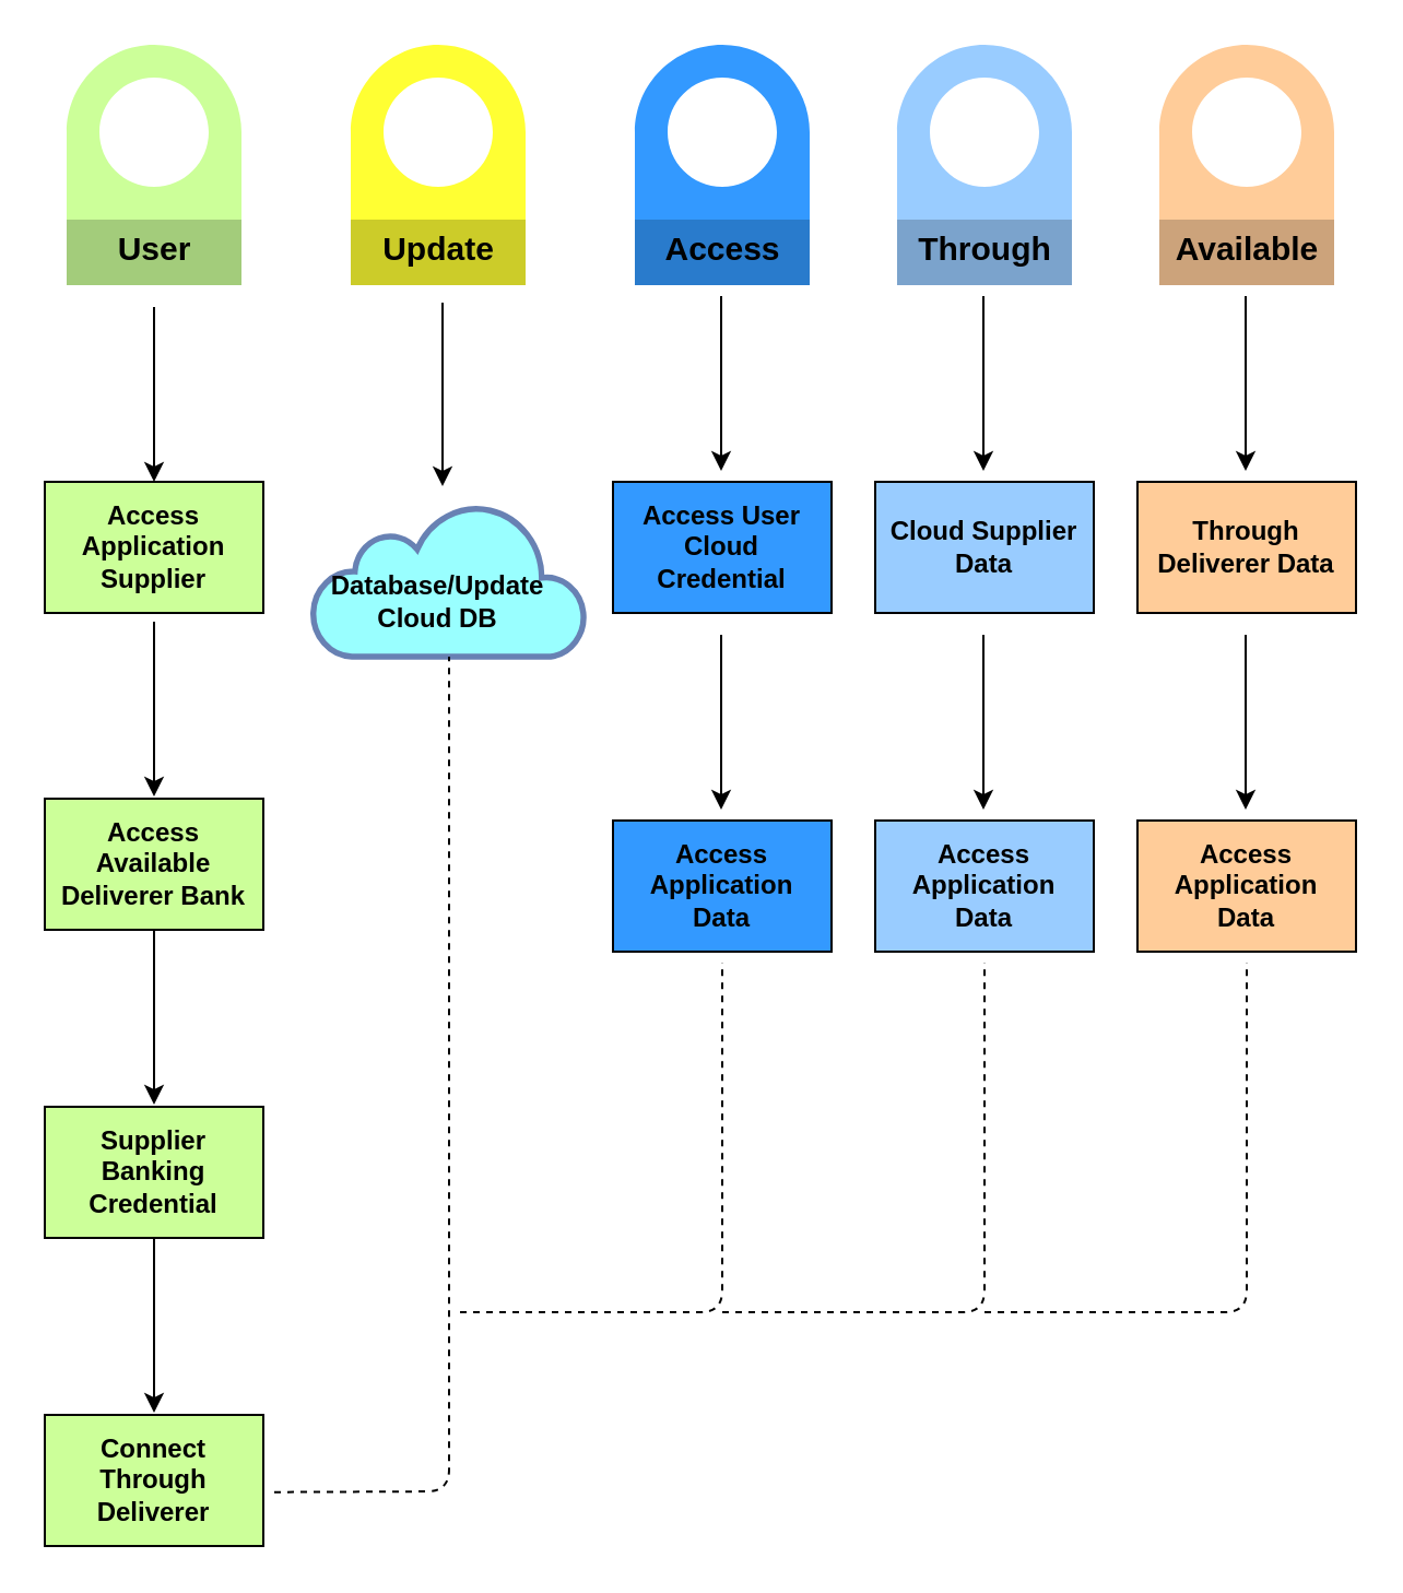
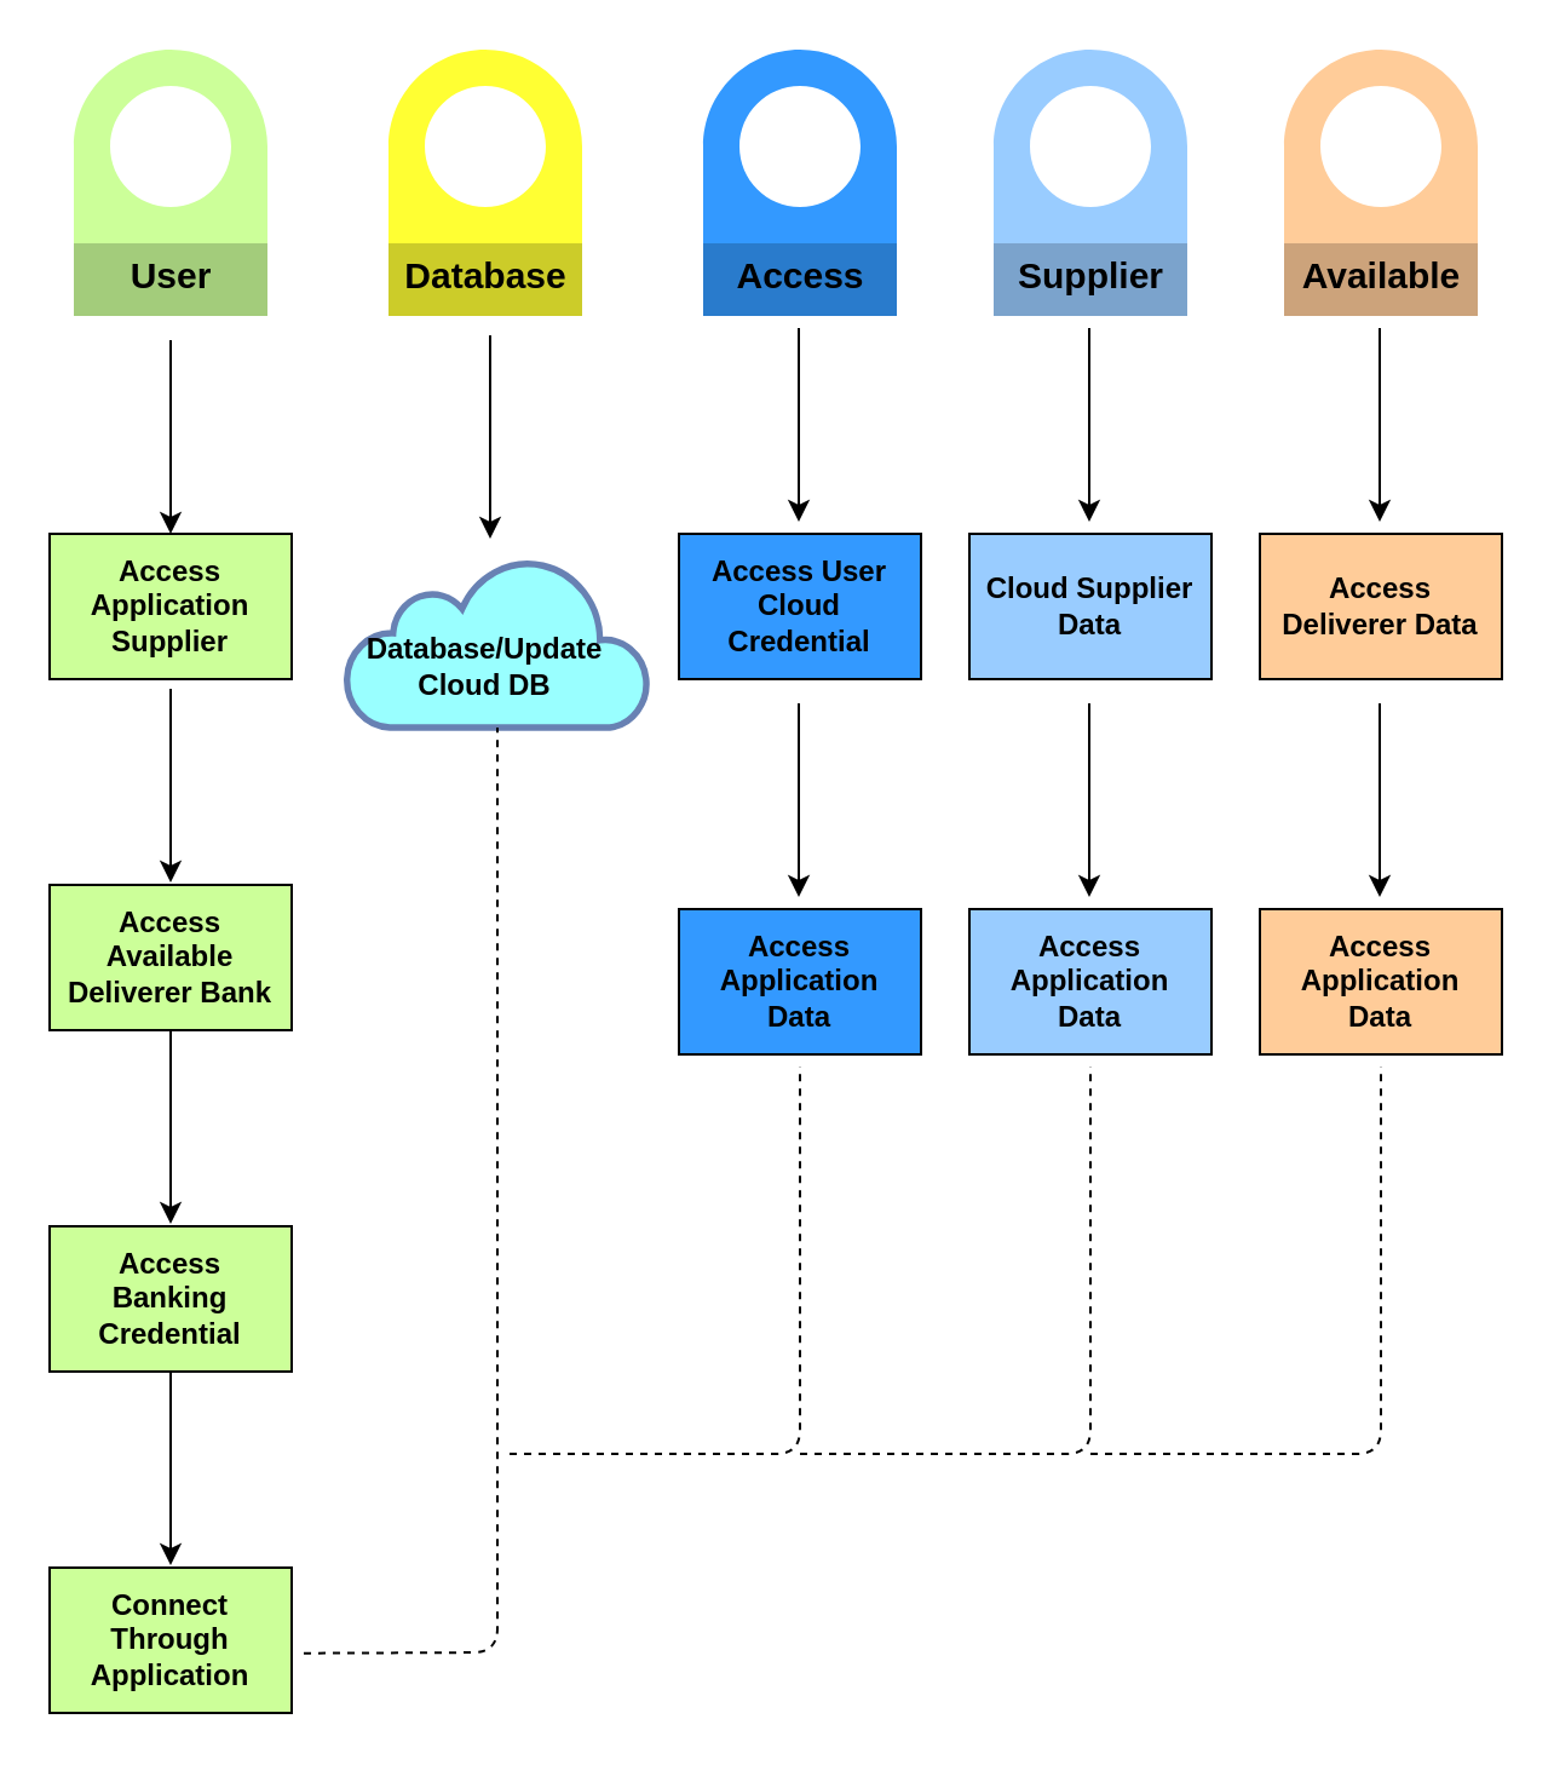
  <mxCell id="0" />
  <mxCell id="1" parent="0" />
- <mxCell id="2" value="Update" style="verticalLabelPosition=middle;verticalAlign=bottom;html=1;shape=mxgraph.infographic.circularDial;dy=15;fillColor=#FFFF33;strokeColor=none;labelPosition=center;align=center;fontStyle=1;fontSize=15;spacingBottom=5;" vertex="1" parent="1"><mxGeometry x="160" y="20" width="80" height="110.0" as="geometry" /></mxCell>
+ <mxCell id="2" value="Database" style="verticalLabelPosition=middle;verticalAlign=bottom;html=1;shape=mxgraph.infographic.circularDial;dy=15;fillColor=#FFFF33;strokeColor=none;labelPosition=center;align=center;fontStyle=1;fontSize=15;spacingBottom=5;" vertex="1" parent="1"><mxGeometry x="160" y="20" width="80" height="110.0" as="geometry" /></mxCell>
  <mxCell id="3" value="Access" style="verticalLabelPosition=middle;verticalAlign=bottom;html=1;shape=mxgraph.infographic.circularDial;dy=15;fillColor=#3399FF;strokeColor=none;labelPosition=center;align=center;fontStyle=1;fontSize=15;spacingBottom=5;" vertex="1" parent="1"><mxGeometry x="290" y="20" width="80" height="110.0" as="geometry" /></mxCell>
- <mxCell id="4" value="Through" style="verticalLabelPosition=middle;verticalAlign=bottom;html=1;shape=mxgraph.infographic.circularDial;dy=15;fillColor=#99CCFF;strokeColor=none;labelPosition=center;align=center;fontStyle=1;fontSize=15;spacingBottom=5;" vertex="1" parent="1"><mxGeometry x="410" y="20" width="80" height="110.0" as="geometry" /></mxCell>
+ <mxCell id="4" value="Supplier" style="verticalLabelPosition=middle;verticalAlign=bottom;html=1;shape=mxgraph.infographic.circularDial;dy=15;fillColor=#99CCFF;strokeColor=none;labelPosition=center;align=center;fontStyle=1;fontSize=15;spacingBottom=5;" vertex="1" parent="1"><mxGeometry x="410" y="20" width="80" height="110.0" as="geometry" /></mxCell>
  <mxCell id="5" value="Available" style="verticalLabelPosition=middle;verticalAlign=bottom;html=1;shape=mxgraph.infographic.circularDial;dy=15;fillColor=#FFCC99;strokeColor=none;labelPosition=center;align=center;fontStyle=1;fontSize=15;spacingBottom=5;" vertex="1" parent="1"><mxGeometry x="530" y="20" width="80" height="110.0" as="geometry" /></mxCell>
  <mxCell id="6" value="" style="html=1;outlineConnect=0;fillColor=#99FFFF;strokeColor=#6881B3;gradientColor=none;gradientDirection=north;strokeWidth=2;shape=mxgraph.networks.cloud;fontColor=#ffffff;" vertex="1" parent="1"><mxGeometry x="142.5" y="230" width="125" height="70" as="geometry" /></mxCell>
  <mxCell id="7" value="User" style="verticalLabelPosition=middle;verticalAlign=bottom;html=1;shape=mxgraph.infographic.circularDial;dy=15;fillColor=#CCFF99;strokeColor=none;labelPosition=center;align=center;fontStyle=1;fontSize=15;spacingBottom=5;" vertex="1" parent="1"><mxGeometry x="30" y="20" width="80" height="110.0" as="geometry" /></mxCell>
  <mxCell id="8" value="" style="rounded=0;whiteSpace=wrap;html=1;fillColor=#CCFF99;" vertex="1" parent="1"><mxGeometry x="20" y="220" width="100" height="60" as="geometry" /></mxCell>
  <mxCell id="9" value="" style="endArrow=classic;html=1;" edge="1" parent="1"><mxGeometry width="50" height="50" relative="1" as="geometry"><mxPoint x="70" y="140" as="sourcePoint" /><mxPoint x="70" y="220" as="targetPoint" /></mxGeometry></mxCell>
  <mxCell id="10" value="" style="rounded=0;whiteSpace=wrap;html=1;fillColor=#CCFF99;" vertex="1" parent="1"><mxGeometry x="20" y="365" width="100" height="60" as="geometry" /></mxCell>
  <mxCell id="11" value="" style="endArrow=classic;html=1;" edge="1" parent="1"><mxGeometry width="50" height="50" relative="1" as="geometry"><mxPoint x="70" y="284" as="sourcePoint" /><mxPoint x="70" y="364" as="targetPoint" /></mxGeometry></mxCell>
  <mxCell id="12" value="" style="endArrow=classic;html=1;" edge="1" parent="1"><mxGeometry width="50" height="50" relative="1" as="geometry"><mxPoint x="70" y="425" as="sourcePoint" /><mxPoint x="70" y="505" as="targetPoint" /></mxGeometry></mxCell>
  <mxCell id="13" value="" style="rounded=0;whiteSpace=wrap;html=1;fillColor=#CCFF99;" vertex="1" parent="1"><mxGeometry x="20" y="506" width="100" height="60" as="geometry" /></mxCell>
  <mxCell id="14" value="" style="endArrow=classic;html=1;entryX=0.5;entryY=0.08;entryDx=0;entryDy=0;entryPerimeter=0;" edge="1" parent="1"><mxGeometry width="50" height="50" relative="1" as="geometry"><mxPoint x="202" y="138" as="sourcePoint" /><mxPoint x="202" y="222" as="targetPoint" /></mxGeometry></mxCell>
  <mxCell id="15" value="&lt;b&gt;Access Application Supplier&lt;/b&gt;" style="text;html=1;strokeColor=none;fillColor=none;align=center;verticalAlign=middle;whiteSpace=wrap;rounded=0;" vertex="1" parent="1"><mxGeometry x="25" y="225" width="90" height="50" as="geometry" /></mxCell>
  <mxCell id="16" value="&lt;b&gt;Access Available Deliverer Bank&lt;/b&gt;" style="text;html=1;strokeColor=none;fillColor=none;align=center;verticalAlign=middle;whiteSpace=wrap;rounded=0;" vertex="1" parent="1"><mxGeometry x="25" y="370" width="90" height="50" as="geometry" /></mxCell>
- <mxCell id="17" value="&lt;b&gt;Supplier Banking Credential&lt;/b&gt;" style="text;html=1;strokeColor=none;fillColor=none;align=center;verticalAlign=middle;whiteSpace=wrap;rounded=0;" vertex="1" parent="1"><mxGeometry x="25" y="511" width="90" height="50" as="geometry" /></mxCell>
+ <mxCell id="17" value="&lt;b&gt;Access Banking Credential&lt;/b&gt;" style="text;html=1;strokeColor=none;fillColor=none;align=center;verticalAlign=middle;whiteSpace=wrap;rounded=0;" vertex="1" parent="1"><mxGeometry x="25" y="511" width="90" height="50" as="geometry" /></mxCell>
  <mxCell id="18" value="" style="endArrow=classic;html=1;" edge="1" parent="1"><mxGeometry width="50" height="50" relative="1" as="geometry"><mxPoint x="70" y="566" as="sourcePoint" /><mxPoint x="70" y="646" as="targetPoint" /></mxGeometry></mxCell>
  <mxCell id="19" value="" style="rounded=0;whiteSpace=wrap;html=1;fillColor=#CCFF99;" vertex="1" parent="1"><mxGeometry x="20" y="647" width="100" height="60" as="geometry" /></mxCell>
- <mxCell id="20" value="&lt;b&gt;Connect Through Deliverer&lt;/b&gt;" style="text;html=1;strokeColor=none;fillColor=none;align=center;verticalAlign=middle;whiteSpace=wrap;rounded=0;" vertex="1" parent="1"><mxGeometry x="25" y="652" width="90" height="50" as="geometry" /></mxCell>
+ <mxCell id="20" value="&lt;b&gt;Connect Through Application&lt;/b&gt;" style="text;html=1;strokeColor=none;fillColor=none;align=center;verticalAlign=middle;whiteSpace=wrap;rounded=0;" vertex="1" parent="1"><mxGeometry x="25" y="652" width="90" height="50" as="geometry" /></mxCell>
  <mxCell id="21" value="&lt;b&gt;Database/Update Cloud DB&lt;/b&gt;" style="text;html=1;strokeColor=none;fillColor=none;align=center;verticalAlign=middle;whiteSpace=wrap;rounded=0;" vertex="1" parent="1"><mxGeometry x="155" y="250" width="90" height="50" as="geometry" /></mxCell>
  <mxCell id="22" value="" style="endArrow=none;dashed=1;html=1;exitX=1.111;exitY=0.607;exitDx=0;exitDy=0;exitPerimeter=0;" edge="1" parent="1" source="20"><mxGeometry width="50" height="50" relative="1" as="geometry"><mxPoint x="200" y="670" as="sourcePoint" /><mxPoint x="205" y="300" as="targetPoint" /><Array as="points"><mxPoint x="205" y="682" /></Array></mxGeometry></mxCell>
  <mxCell id="23" value="" style="rounded=0;whiteSpace=wrap;html=1;fillColor=#3399FF;" vertex="1" parent="1"><mxGeometry x="280" y="220" width="100" height="60" as="geometry" /></mxCell>
  <mxCell id="24" value="&lt;b&gt;Access User Cloud Credential&lt;/b&gt;" style="text;html=1;strokeColor=none;fillColor=#3399FF;align=center;verticalAlign=middle;whiteSpace=wrap;rounded=0;" vertex="1" parent="1"><mxGeometry x="285" y="225" width="90" height="50" as="geometry" /></mxCell>
  <mxCell id="25" value="" style="endArrow=classic;html=1;" edge="1" parent="1"><mxGeometry width="50" height="50" relative="1" as="geometry"><mxPoint x="329.5" y="135" as="sourcePoint" /><mxPoint x="329.5" y="215" as="targetPoint" /></mxGeometry></mxCell>
  <mxCell id="26" value="" style="rounded=0;whiteSpace=wrap;html=1;fillColor=#99CCFF;" vertex="1" parent="1"><mxGeometry x="400" y="220" width="100" height="60" as="geometry" /></mxCell>
  <mxCell id="27" value="&lt;b&gt;Cloud Supplier Data&lt;/b&gt;" style="text;html=1;strokeColor=none;fillColor=#99CCFF;align=center;verticalAlign=middle;whiteSpace=wrap;rounded=0;" vertex="1" parent="1"><mxGeometry x="405" y="225" width="90" height="50" as="geometry" /></mxCell>
  <mxCell id="28" value="" style="endArrow=classic;html=1;fillColor=#99CCFF;" edge="1" parent="1"><mxGeometry width="50" height="50" relative="1" as="geometry"><mxPoint x="449.5" y="135" as="sourcePoint" /><mxPoint x="449.5" y="215" as="targetPoint" /></mxGeometry></mxCell>
  <mxCell id="29" value="" style="rounded=0;whiteSpace=wrap;html=1;fillColor=#FFCC99;" vertex="1" parent="1"><mxGeometry x="520" y="220" width="100" height="60" as="geometry" /></mxCell>
- <mxCell id="30" value="&lt;b&gt;Through Deliverer Data&lt;/b&gt;" style="text;html=1;strokeColor=none;fillColor=#FFCC99;align=center;verticalAlign=middle;whiteSpace=wrap;rounded=0;" vertex="1" parent="1"><mxGeometry x="525" y="225" width="90" height="50" as="geometry" /></mxCell>
+ <mxCell id="30" value="&lt;b&gt;Access Deliverer Data&lt;/b&gt;" style="text;html=1;strokeColor=none;fillColor=#FFCC99;align=center;verticalAlign=middle;whiteSpace=wrap;rounded=0;" vertex="1" parent="1"><mxGeometry x="525" y="225" width="90" height="50" as="geometry" /></mxCell>
  <mxCell id="31" value="" style="endArrow=classic;html=1;fillColor=#FFCC99;" edge="1" parent="1"><mxGeometry width="50" height="50" relative="1" as="geometry"><mxPoint x="569.5" y="135" as="sourcePoint" /><mxPoint x="569.5" y="215" as="targetPoint" /></mxGeometry></mxCell>
  <mxCell id="32" value="" style="rounded=0;whiteSpace=wrap;html=1;fillColor=#FFCC99;" vertex="1" parent="1"><mxGeometry x="520" y="375" width="100" height="60" as="geometry" /></mxCell>
  <mxCell id="33" value="&lt;b&gt;Access Application Data&lt;/b&gt;" style="text;html=1;strokeColor=none;fillColor=#FFCC99;align=center;verticalAlign=middle;whiteSpace=wrap;rounded=0;" vertex="1" parent="1"><mxGeometry x="525" y="380" width="90" height="50" as="geometry" /></mxCell>
  <mxCell id="34" value="" style="endArrow=classic;html=1;fillColor=#FFCC99;" edge="1" parent="1"><mxGeometry width="50" height="50" relative="1" as="geometry"><mxPoint x="569.5" y="290" as="sourcePoint" /><mxPoint x="569.5" y="370" as="targetPoint" /></mxGeometry></mxCell>
  <mxCell id="35" value="" style="rounded=0;whiteSpace=wrap;html=1;fillColor=#99CCFF;" vertex="1" parent="1"><mxGeometry x="400" y="375" width="100" height="60" as="geometry" /></mxCell>
  <mxCell id="36" value="&lt;b&gt;Access Application Data&lt;/b&gt;" style="text;html=1;strokeColor=none;fillColor=#99CCFF;align=center;verticalAlign=middle;whiteSpace=wrap;rounded=0;" vertex="1" parent="1"><mxGeometry x="405" y="380" width="90" height="50" as="geometry" /></mxCell>
  <mxCell id="37" value="" style="endArrow=classic;html=1;fillColor=#99CCFF;" edge="1" parent="1"><mxGeometry width="50" height="50" relative="1" as="geometry"><mxPoint x="449.5" y="290" as="sourcePoint" /><mxPoint x="449.5" y="370" as="targetPoint" /></mxGeometry></mxCell>
  <mxCell id="38" value="" style="rounded=0;whiteSpace=wrap;html=1;fillColor=#3399FF;" vertex="1" parent="1"><mxGeometry x="280" y="375" width="100" height="60" as="geometry" /></mxCell>
  <mxCell id="39" value="&lt;b&gt;Access Application Data&lt;/b&gt;" style="text;html=1;strokeColor=none;fillColor=#3399FF;align=center;verticalAlign=middle;whiteSpace=wrap;rounded=0;" vertex="1" parent="1"><mxGeometry x="285" y="380" width="90" height="50" as="geometry" /></mxCell>
  <mxCell id="40" value="" style="endArrow=classic;html=1;" edge="1" parent="1"><mxGeometry width="50" height="50" relative="1" as="geometry"><mxPoint x="329.5" y="290" as="sourcePoint" /><mxPoint x="329.5" y="370" as="targetPoint" /></mxGeometry></mxCell>
  <mxCell id="41" value="" style="endArrow=none;dashed=1;html=1;fillColor=#FFCC99;" edge="1" parent="1"><mxGeometry width="50" height="50" relative="1" as="geometry"><mxPoint x="210" y="600" as="sourcePoint" /><mxPoint x="330" y="440" as="targetPoint" /><Array as="points"><mxPoint x="330" y="600" /></Array></mxGeometry></mxCell>
  <mxCell id="42" value="" style="endArrow=none;dashed=1;html=1;fillColor=#FFCC99;" edge="1" parent="1"><mxGeometry width="50" height="50" relative="1" as="geometry"><mxPoint x="330" y="600" as="sourcePoint" /><mxPoint x="450" y="440" as="targetPoint" /><Array as="points"><mxPoint x="450" y="600" /></Array></mxGeometry></mxCell>
  <mxCell id="43" value="" style="endArrow=none;dashed=1;html=1;fillColor=#FFCC99;" edge="1" parent="1"><mxGeometry width="50" height="50" relative="1" as="geometry"><mxPoint x="450" y="600" as="sourcePoint" /><mxPoint x="570" y="440" as="targetPoint" /><Array as="points"><mxPoint x="570" y="600" /></Array></mxGeometry></mxCell>
